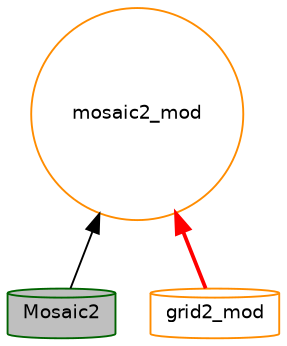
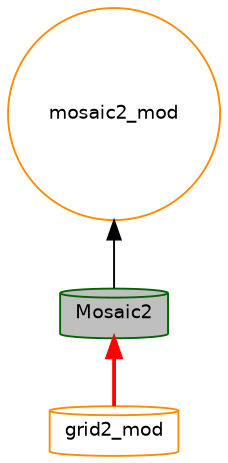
  digraph {
    rankdir=TB
    node [color=darkorange fillcolor=white fontname=Helvetica fontsize=10 shape=cylinder style=filled]
    edge [dir=back fontname=Helvetica fontsize=10 labelfontname=Helvetica labelfontsize=10 shape=plaintext]
    n1 [color=darkgreen fillcolor=grey75 fontcolor=black height=0.2 label=Mosaic2 width=0.4]
    n2 [height=0.2 label=grid2_mod width=0.4]
    n3 [height=0.2 label=mosaic2_mod shape=circle width=0.4]
-   n3 -> n2 [color=red style=bold]
+   n1 -> n2 [color=red style=bold]
    n3 -> n1 [color=black style=solid]
  }
